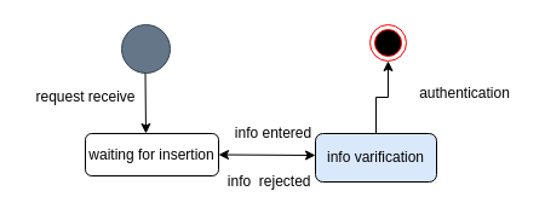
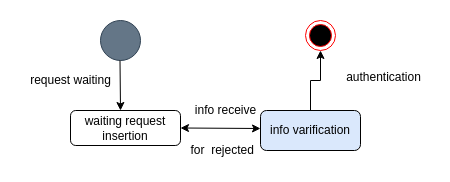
  <mxCell id="0" />
  <mxCell id="1" parent="0" />
  <mxCell id="2" value="" style="ellipse;whiteSpace=wrap;html=1;aspect=fixed;fillColor=#647687;strokeColor=#314354;fontColor=#ffffff;" vertex="1" parent="1"><mxGeometry x="100" y="20" width="40" height="40" as="geometry" /></mxCell>
- <mxCell id="3" value="request receive" style="text;html=1;align=center;verticalAlign=middle;resizable=0;points=[];;autosize=1;" vertex="1" parent="1"><mxGeometry x="20" y="70" width="100" height="20" as="geometry" /></mxCell>
- <mxCell id="4" value="waiting for insertion" style="rounded=1;whiteSpace=wrap;html=1;" vertex="1" parent="1"><mxGeometry x="70" y="110" width="110" height="35" as="geometry" /></mxCell>
+ <mxCell id="3" value="request waiting" style="text;html=1;align=center;verticalAlign=middle;resizable=0;points=[];;autosize=1;" vertex="1" parent="1"><mxGeometry x="20" y="70" width="100" height="20" as="geometry" /></mxCell>
+ <mxCell id="4" value="waiting request insertion" style="rounded=1;whiteSpace=wrap;html=1;" vertex="1" parent="1"><mxGeometry x="70" y="110" width="110" height="35" as="geometry" /></mxCell>
  <mxCell id="5" value="" style="endArrow=classic;html=1;" edge="1" parent="1"><mxGeometry width="50" height="50" relative="1" as="geometry"><mxPoint x="119.5" y="60" as="sourcePoint" /><mxPoint x="120" y="110" as="targetPoint" /></mxGeometry></mxCell>
- <mxCell id="6" value="info entered" style="text;html=1;align=center;verticalAlign=middle;resizable=0;points=[];;autosize=1;" vertex="1" parent="1"><mxGeometry x="185" y="100" width="80" height="20" as="geometry" /></mxCell>
+ <mxCell id="6" value="info receive" style="text;html=1;align=center;verticalAlign=middle;resizable=0;points=[];;autosize=1;" vertex="1" parent="1"><mxGeometry x="185" y="100" width="80" height="20" as="geometry" /></mxCell>
  <mxCell id="7" value="" style="edgeStyle=orthogonalEdgeStyle;rounded=0;orthogonalLoop=1;jettySize=auto;html=1;entryX=0.5;entryY=1;entryDx=0;entryDy=0;" edge="1" parent="1" source="8" target="11"><mxGeometry relative="1" as="geometry"><mxPoint x="320" y="70" as="targetPoint" /></mxGeometry></mxCell>
  <mxCell id="8" value="info varification" style="rounded=1;whiteSpace=wrap;html=1;fillColor=#dae8fc;" vertex="1" parent="1"><mxGeometry x="260" y="110" width="100" height="40" as="geometry" /></mxCell>
- <mxCell id="9" value="&amp;nbsp;info&amp;nbsp; rejected" style="text;html=1;align=center;verticalAlign=middle;resizable=0;points=[];;autosize=1;" vertex="1" parent="1"><mxGeometry x="175" y="140" width="90" height="20" as="geometry" /></mxCell>
+ <mxCell id="9" value="&amp;nbsp;for&amp;nbsp; rejected" style="text;html=1;align=center;verticalAlign=middle;resizable=0;points=[];;autosize=1;" vertex="1" parent="1"><mxGeometry x="175" y="140" width="90" height="20" as="geometry" /></mxCell>
  <mxCell id="10" value="authentication" style="text;html=1;align=center;verticalAlign=middle;resizable=0;points=[];;autosize=1;" vertex="1" parent="1"><mxGeometry x="338" y="67" width="90" height="20" as="geometry" /></mxCell>
  <mxCell id="11" value="" style="ellipse;html=1;shape=endState;fillColor=#000000;strokeColor=#ff0000;" vertex="1" parent="1"><mxGeometry x="305" y="20" width="30" height="30" as="geometry" /></mxCell>
  <mxCell id="12" value="" style="endArrow=classic;startArrow=classic;html=1;exitX=1;exitY=0.5;exitDx=0;exitDy=0;" edge="1" parent="1" source="4"><mxGeometry width="50" height="50" relative="1" as="geometry"><mxPoint x="195" y="170" as="sourcePoint" /><mxPoint x="260" y="128" as="targetPoint" /></mxGeometry></mxCell>
